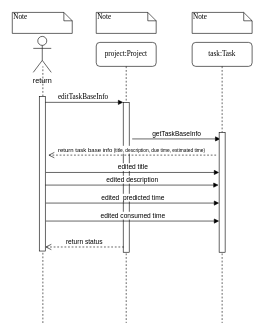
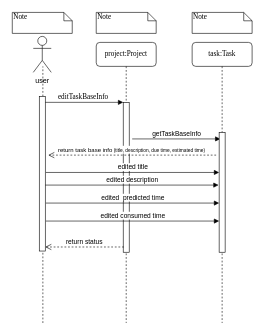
  <mxCell id="0" />
  <mxCell id="1" parent="0" />
  <mxCell id="2" value="project:Project&lt;br&gt;" style="shape=umlLifeline;perimeter=lifelinePerimeter;whiteSpace=wrap;html=1;container=1;collapsible=0;recursiveResize=0;outlineConnect=0;rounded=1;shadow=0;comic=0;labelBackgroundColor=none;strokeColor=#000000;strokeWidth=1;fillColor=#FFFFFF;fontFamily=Verdana;fontSize=12;fontColor=#000000;align=center;" parent="1" vertex="1"><mxGeometry x="160" y="70" width="100" height="468" as="geometry" /></mxCell>
  <mxCell id="3" value="" style="html=1;points=[];perimeter=orthogonalPerimeter;rounded=0;shadow=0;comic=0;labelBackgroundColor=none;strokeColor=#000000;strokeWidth=1;fillColor=#FFFFFF;fontFamily=Verdana;fontSize=12;fontColor=#000000;align=center;" parent="2" vertex="1"><mxGeometry x="45" y="100" width="10" height="250" as="geometry" /></mxCell>
  <mxCell id="4" value="getTaskBaseInfo" style="html=1;verticalAlign=bottom;endArrow=block;entryX=0.1;entryY=0.1;entryDx=0;entryDy=0;entryPerimeter=0;" parent="2" edge="1"><mxGeometry width="80" relative="1" as="geometry"><mxPoint x="60" y="161" as="sourcePoint" /><mxPoint x="207" y="161" as="targetPoint" /></mxGeometry></mxCell>
  <mxCell id="5" value="task:Task&lt;br&gt;" style="shape=umlLifeline;perimeter=lifelinePerimeter;whiteSpace=wrap;html=1;container=1;collapsible=0;recursiveResize=0;outlineConnect=0;rounded=1;shadow=0;comic=0;labelBackgroundColor=none;strokeColor=#000000;strokeWidth=1;fillColor=#FFFFFF;fontFamily=Verdana;fontSize=12;fontColor=#000000;align=center;" parent="1" vertex="1"><mxGeometry x="320" y="70" width="100" height="468" as="geometry" /></mxCell>
  <mxCell id="6" value="" style="html=1;points=[];perimeter=orthogonalPerimeter;rounded=0;shadow=0;comic=0;labelBackgroundColor=none;strokeColor=#000000;strokeWidth=1;fillColor=#FFFFFF;fontFamily=Verdana;fontSize=12;fontColor=#000000;align=center;" parent="5" vertex="1"><mxGeometry x="45" y="150" width="10" height="200" as="geometry" /></mxCell>
  <mxCell id="7" value="editTaskBaseInfo&lt;br&gt;" style="html=1;verticalAlign=bottom;endArrow=block;entryX=0;entryY=0;labelBackgroundColor=none;fontFamily=Verdana;fontSize=12;edgeStyle=elbowEdgeStyle;elbow=vertical;" parent="1" target="3" edge="1"><mxGeometry relative="1" as="geometry"><mxPoint x="70" y="170" as="sourcePoint" /></mxGeometry></mxCell>
  <mxCell id="8" value="Note" style="shape=note;whiteSpace=wrap;html=1;size=14;verticalAlign=top;align=left;spacingTop=-6;rounded=0;shadow=0;comic=0;labelBackgroundColor=none;strokeColor=#000000;strokeWidth=1;fillColor=#FFFFFF;fontFamily=Verdana;fontSize=12;fontColor=#000000;" parent="1" vertex="1"><mxGeometry x="20" y="20" width="100" height="35" as="geometry" /></mxCell>
  <mxCell id="9" value="Note" style="shape=note;whiteSpace=wrap;html=1;size=14;verticalAlign=top;align=left;spacingTop=-6;rounded=0;shadow=0;comic=0;labelBackgroundColor=none;strokeColor=#000000;strokeWidth=1;fillColor=#FFFFFF;fontFamily=Verdana;fontSize=12;fontColor=#000000;" parent="1" vertex="1"><mxGeometry x="160" y="20" width="100" height="35" as="geometry" /></mxCell>
  <mxCell id="10" value="Note" style="shape=note;whiteSpace=wrap;html=1;size=14;verticalAlign=top;align=left;spacingTop=-6;rounded=0;shadow=0;comic=0;labelBackgroundColor=none;strokeColor=#000000;strokeWidth=1;fillColor=#FFFFFF;fontFamily=Verdana;fontSize=12;fontColor=#000000;" parent="1" vertex="1"><mxGeometry x="320" y="20" width="100" height="35" as="geometry" /></mxCell>
  <mxCell id="11" value="" style="endArrow=none;dashed=1;html=1;" parent="1" source="13" edge="1"><mxGeometry width="50" height="50" relative="1" as="geometry"><mxPoint x="71" y="650" as="sourcePoint" /><mxPoint x="71" y="110" as="targetPoint" /></mxGeometry></mxCell>
- <mxCell id="12" value="return&lt;br&gt;" style="shape=umlActor;html=1;verticalLabelPosition=bottom;verticalAlign=top;align=center;" parent="1" vertex="1"><mxGeometry x="55" y="60" width="30" height="60" as="geometry" /></mxCell>
+ <mxCell id="12" value="user&lt;br&gt;" style="shape=umlActor;html=1;verticalLabelPosition=bottom;verticalAlign=top;align=center;" parent="1" vertex="1"><mxGeometry x="55" y="60" width="30" height="60" as="geometry" /></mxCell>
  <mxCell id="13" value="" style="html=1;points=[];perimeter=orthogonalPerimeter;" parent="1" vertex="1"><mxGeometry x="65" y="160" width="10" height="258" as="geometry" /></mxCell>
  <mxCell id="14" value="" style="endArrow=none;dashed=1;html=1;" parent="1" target="13" edge="1"><mxGeometry width="50" height="50" relative="1" as="geometry"><mxPoint x="71" y="538" as="sourcePoint" /><mxPoint x="71" y="110" as="targetPoint" /></mxGeometry></mxCell>
  <mxCell id="15" value="return status" style="html=1;verticalAlign=bottom;endArrow=open;dashed=1;endSize=8;exitX=0.1;exitY=0.965;exitDx=0;exitDy=0;exitPerimeter=0;" parent="1" source="3" target="13" edge="1"><mxGeometry relative="1" as="geometry"><mxPoint x="205" y="438.5" as="sourcePoint" /><mxPoint x="280" y="438" as="targetPoint" /></mxGeometry></mxCell>
  <mxCell id="16" value="&lt;font style=&quot;font-size: 10px&quot;&gt;return task base info&lt;/font&gt;&lt;font style=&quot;font-size: 8px&quot;&gt; (title, description, due time, estimated time)&amp;nbsp;&lt;/font&gt;" style="html=1;verticalAlign=bottom;endArrow=open;dashed=1;endSize=8;" edge="1" parent="1"><mxGeometry relative="1" as="geometry"><mxPoint x="360" y="258" as="sourcePoint" /><mxPoint x="80" y="258" as="targetPoint" /></mxGeometry></mxCell>
  <mxCell id="17" value="edited title" style="html=1;verticalAlign=bottom;endArrow=block;exitX=1.1;exitY=0.492;exitDx=0;exitDy=0;exitPerimeter=0;" edge="1" parent="1" source="13" target="6"><mxGeometry width="80" relative="1" as="geometry"><mxPoint x="80" y="288" as="sourcePoint" /><mxPoint x="160" y="288" as="targetPoint" /></mxGeometry></mxCell>
  <mxCell id="18" value="edited description" style="html=1;verticalAlign=bottom;endArrow=block;exitX=1.1;exitY=0.492;exitDx=0;exitDy=0;exitPerimeter=0;" edge="1" parent="1"><mxGeometry width="80" relative="1" as="geometry"><mxPoint x="75" y="308" as="sourcePoint" /><mxPoint x="364" y="308" as="targetPoint" /></mxGeometry></mxCell>
  <mxCell id="19" value="edited&amp;nbsp; predicted time" style="html=1;verticalAlign=bottom;endArrow=block;exitX=1.1;exitY=0.492;exitDx=0;exitDy=0;exitPerimeter=0;" edge="1" parent="1"><mxGeometry width="80" relative="1" as="geometry"><mxPoint x="76" y="338" as="sourcePoint" /><mxPoint x="365" y="338" as="targetPoint" /></mxGeometry></mxCell>
  <mxCell id="20" value="edited consumed time" style="html=1;verticalAlign=bottom;endArrow=block;exitX=1.1;exitY=0.492;exitDx=0;exitDy=0;exitPerimeter=0;" edge="1" parent="1"><mxGeometry width="80" relative="1" as="geometry"><mxPoint x="76" y="368" as="sourcePoint" /><mxPoint x="365" y="368" as="targetPoint" /></mxGeometry></mxCell>
